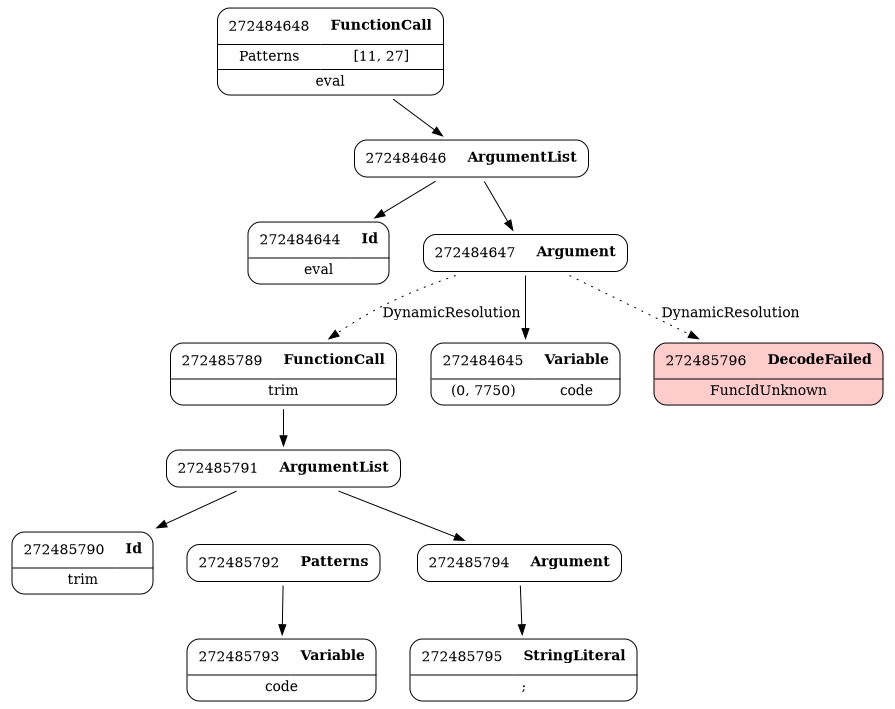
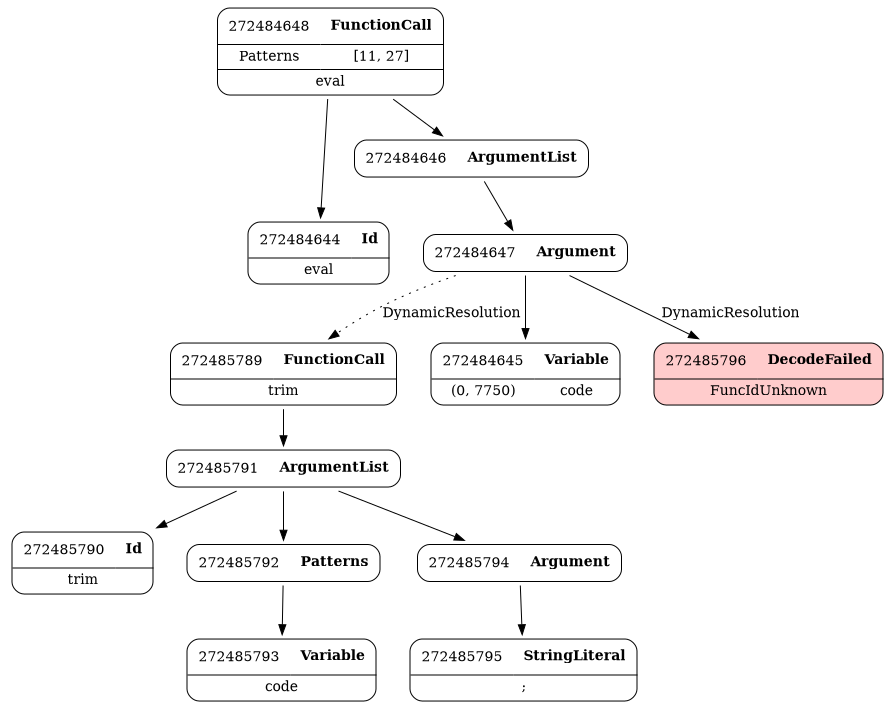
  digraph {
    node [shape=none]
    edge [weight=2]
    n1 [label=<<TABLE border='1' cellspacing='0' cellpadding='10' style='rounded' ><TR><TD border='0'>272485789</TD><TD border='0'><B>FunctionCall</B></TD></TR><HR/><TR><TD border='0' cellpadding='5' colspan='2'>trim</TD></TR></TABLE>>]
    n2 [label=<<TABLE border='1' cellspacing='0' cellpadding='10' style='rounded' ><TR><TD border='0'>272485791</TD><TD border='0'><B>ArgumentList</B></TD></TR></TABLE>>]
    n3 [label=<<TABLE border='1' cellspacing='0' cellpadding='10' style='rounded' ><TR><TD border='0'>272485790</TD><TD border='0'><B>Id</B></TD></TR><HR/><TR><TD border='0' cellpadding='5' colspan='2'>trim</TD></TR></TABLE>>]
    n4 [label=<<TABLE border='1' cellspacing='0' cellpadding='10' style='rounded' ><TR><TD border='0'>272485792</TD><TD border='0'><B>Patterns</B></TD></TR></TABLE>>]
    n5 [label=<<TABLE border='1' cellspacing='0' cellpadding='10' style='rounded' ><TR><TD border='0'>272485794</TD><TD border='0'><B>Argument</B></TD></TR></TABLE>>]
    n6 [label=<<TABLE border='1' cellspacing='0' cellpadding='10' style='rounded' ><TR><TD border='0'>272485793</TD><TD border='0'><B>Variable</B></TD></TR><HR/><TR><TD border='0' cellpadding='5' colspan='2'>code</TD></TR></TABLE>>]
    n7 [label=<<TABLE border='1' cellspacing='0' cellpadding='10' style='rounded' ><TR><TD border='0'>272485795</TD><TD border='0'><B>StringLiteral</B></TD></TR><HR/><TR><TD border='0' cellpadding='5' colspan='2'>;</TD></TR></TABLE>>]
    n8 [label=<<TABLE border='1' cellspacing='0' cellpadding='10' style='rounded' ><TR><TD border='0'>272484648</TD><TD border='0'><B>FunctionCall</B></TD></TR><HR/><TR><TD border='0' cellpadding='5'>Patterns</TD><TD border='0' cellpadding='5'>[11, 27]</TD></TR><HR/><TR><TD border='0' cellpadding='5' colspan='2'>eval</TD></TR></TABLE>>]
    n9 [label=<<TABLE border='1' cellspacing='0' cellpadding='10' style='rounded' ><TR><TD border='0'>272484644</TD><TD border='0'><B>Id</B></TD></TR><HR/><TR><TD border='0' cellpadding='5' colspan='2'>eval</TD></TR></TABLE>>]
    n10 [label=<<TABLE border='1' cellspacing='0' cellpadding='10' style='rounded' ><TR><TD border='0'>272484646</TD><TD border='0'><B>ArgumentList</B></TD></TR></TABLE>>]
    n11 [label=<<TABLE border='1' cellspacing='0' cellpadding='10' style='rounded' ><TR><TD border='0'>272484647</TD><TD border='0'><B>Argument</B></TD></TR></TABLE>>]
    n12 [label=<<TABLE border='1' cellspacing='0' cellpadding='10' style='rounded' ><TR><TD border='0'>272484645</TD><TD border='0'><B>Variable</B></TD></TR><HR/><TR><TD border='0' cellpadding='5'>(0, 7750)</TD><TD border='0' cellpadding='5'>code</TD></TR></TABLE>>]
    n13 [label=<<TABLE border='1' cellspacing='0' cellpadding='10' style='rounded' bgcolor='#FFCCCC' ><TR><TD border='0'>272485796</TD><TD border='0'><B>DecodeFailed</B></TD></TR><HR/><TR><TD border='0' cellpadding='5' colspan='2'>FuncIdUnknown</TD></TR></TABLE>>]
    n1 -> n2
    n2 -> n3
+   n2 -> n4
    n2 -> n5
    n4 -> n6
    n5 -> n7
-   n10 -> n9
+   n8 -> n9
    n8 -> n10
    n10 -> n11
    n11 -> n1 [label=DynamicResolution style=dotted weight=""]
    n11 -> n12
-   n11 -> n13 [label=DynamicResolution style=dotted weight=""]
+   n11 -> n13 [label=DynamicResolution style=solid weight=""]
  }
